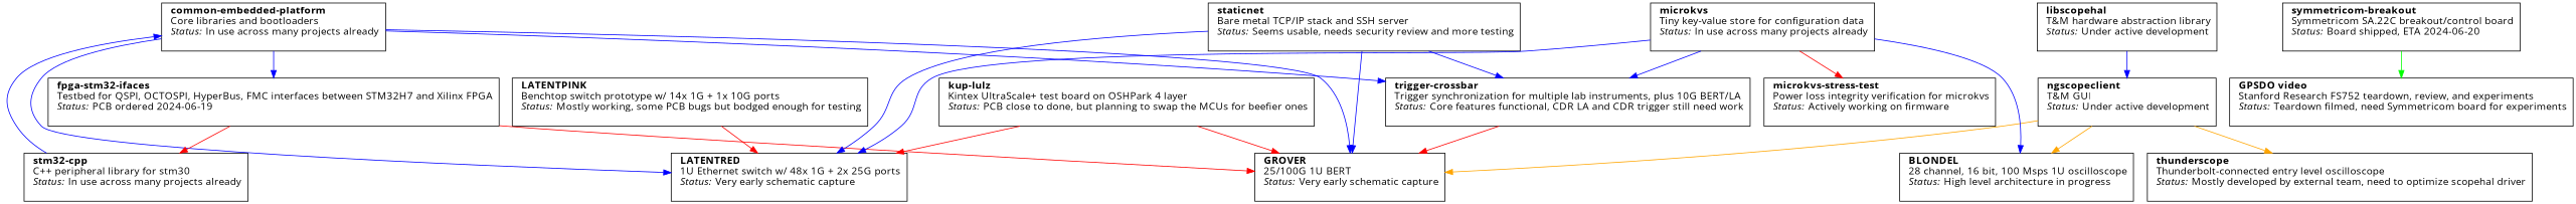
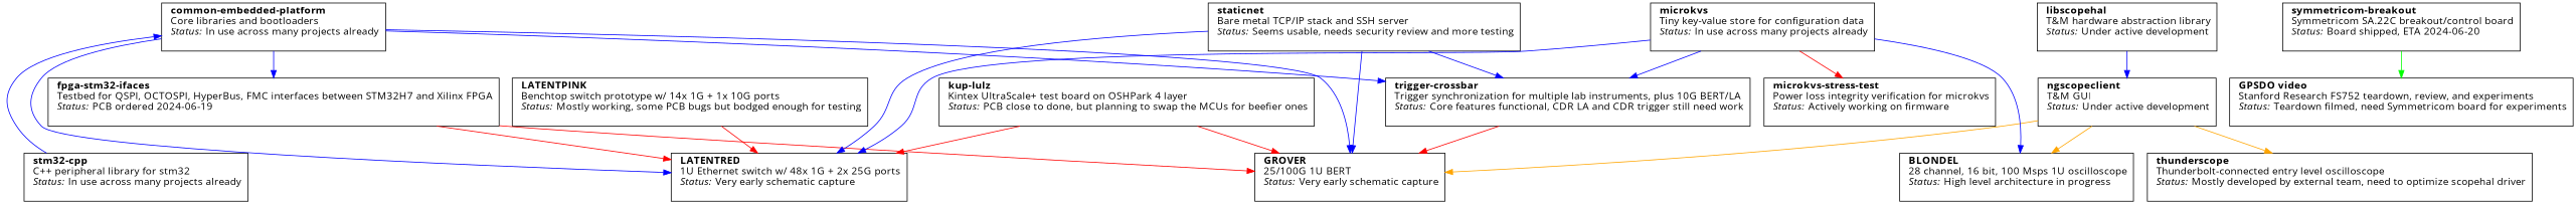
  digraph {
    fontname="Open Sans"
    rankdir=TB
    node [fontname="Open Sans" shape=box]
    edge [color=blue fontname="Open Sans"]
    n1 [label=< 		<b>LATENTPINK</b><br align="left"/> 		Benchtop switch prototype w/ 14x 1G + 1x 10G ports<br align="left"/> 		<i>Status:</i> Mostly working, some PCB bugs but bodged enough for testing<br align="left"/> 		>]
    n2 [label=< 		<b>LATENTRED</b><br align="left"/> 		1U Ethernet switch w/ 48x 1G + 2x 25G ports<br align="left"/> 		<i>Status:</i> Very early schematic capture<br align="left"/> 		>]
    n3 [label=< 		<b>kup-lulz</b><br align="left"/> 		Kintex UltraScale+ test board on OSHPark 4 layer<br align="left"/> 		<i>Status:</i> PCB close to done, but planning to swap the MCUs for beefier ones<br align="left"/> 		>]
    n4 [label=< 		<b>GROVER</b><br align="left"/> 		25/100G 1U BERT<br align="left"/> 		<i>Status:</i> Very early schematic capture<br align="left"/> 		>]
-   n5 [label=< 		<b>stm32-cpp</b><br align="left"/> 		C++ peripheral library for stm30<br align="left"/> 		<i>Status:</i> In use across many projects already<br align="left"/> 		>]
+   n5 [label=< 		<b>stm32-cpp</b><br align="left"/> 		C++ peripheral library for stm32<br align="left"/> 		<i>Status:</i> In use across many projects already<br align="left"/> 		>]
    n6 [label=< 		<b>common-embedded-platform</b><br align="left"/> 		Core libraries and bootloaders<br align="left"/> 		<i>Status:</i> In use across many projects already<br align="left"/> 		>]
    n7 [label=< 		<b>trigger-crossbar</b><br align="left"/> 		Trigger synchronization for multiple lab instruments, plus 10G BERT/LA<br align="left"/> 		<i>Status:</i> Core features functional, CDR LA and CDR trigger still need work<br align="left"/> 		>]
    n8 [label=< 		<b>fpga-stm32-ifaces</b><br align="left"/> 		Testbed for QSPI, OCTOSPI, HyperBus, FMC interfaces between STM32H7 and Xilinx FPGA<br align="left"/> 		<i>Status:</i> PCB ordered 2024-06-19<br align="left"/> 		>]
    n9 [label=< 		<b>staticnet</b><br align="left"/> 		Bare metal TCP/IP stack and SSH server<br align="left"/> 		<i>Status:</i> Seems usable, needs security review and more testing<br align="left"/> 		>]
    n10 [label=< 		<b>libscopehal</b><br align="left"/> 		T&amp;M hardware abstraction library<br align="left"/> 		<i>Status:</i> Under active development<br align="left"/> 		>]
    n11 [label=< 		<b>ngscopeclient</b><br align="left"/> 		T&amp;M GUI<br align="left"/> 		<i>Status:</i> Under active development<br align="left"/> 		>]
    n12 [label=< 		<b>thunderscope</b><br align="left"/> 		Thunderbolt-connected entry level oscilloscope<br align="left"/> 		<i>Status:</i> Mostly developed by external team, need to optimize scopehal driver<br align="left"/> 		>]
    n13 [label=< 		<b>BLONDEL</b><br align="left"/> 		28 channel, 16 bit, 100 Msps 1U oscilloscope<br align="left"/> 		<i>Status:</i> High level architecture in progress<br align="left"/> 		>]
    n14 [label=< 		<b>microkvs</b><br align="left"/> 		Tiny key-value store for configuration data<br align="left"/> 		<i>Status:</i> In use across many projects already<br align="left"/> 		>]
    n15 [label=< 		<b>microkvs-stress-test</b><br align="left"/> 		Power loss integrity verification for microkvs<br align="left"/> 		<i>Status:</i> Actively working on firmware<br align="left"/> 		>]
    n16 [label=< 		<b>symmetricom-breakout</b><br align="left"/> 		Symmetricom SA.22C breakout/control board<br align="left"/> 		<i>Status:</i> Board shipped, ETA 2024-06-20<br align="left"/> 		>]
    n17 [label=< 		<b>GPSDO video</b><br align="left"/> 		Stanford Research FS752 teardown, review, and experiments<br align="left"/> 		<i>Status:</i> Teardown filmed, need Symmetricom board for experiments<br align="left"/> 		>]
    n1 -> n2 [color=red]
    n3 -> n2 [color=red]
    n3 -> n4 [color=red]
    n5 -> n6
    n6 -> n2
    n6 -> n4
    n6 -> n7
    n6 -> n8
    n7 -> n4 [color=red]
-   n8 -> n5 [color=red]
+   n8 -> n2 [color=red]
    n8 -> n4 [color=red]
    n9 -> n2
    n9 -> n4
    n9 -> n7
    n10 -> n11
    n11 -> n4 [color=orange]
    n11 -> n12 [color=orange]
    n11 -> n13 [color=orange]
    n14 -> n2
    n14 -> n7
    n14 -> n13
    n14 -> n15 [color=red]
    n16 -> n17 [color=green]
  }
